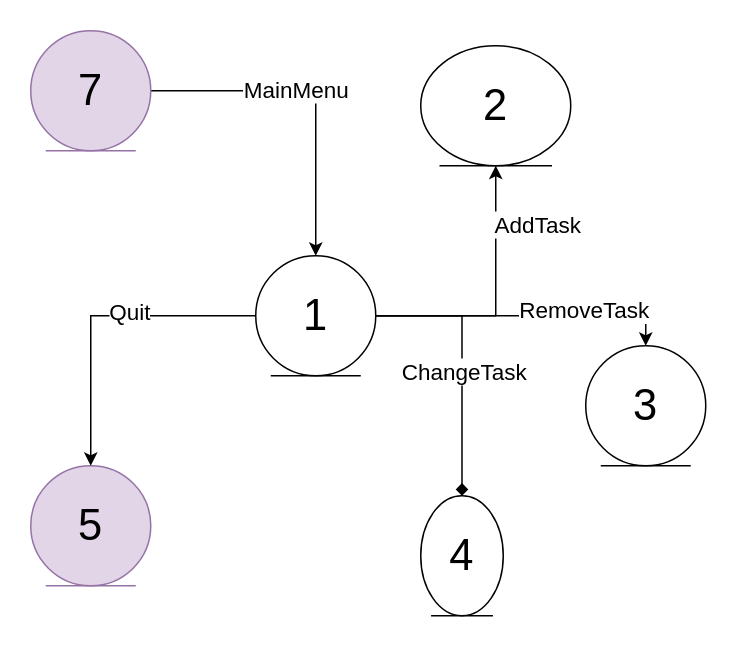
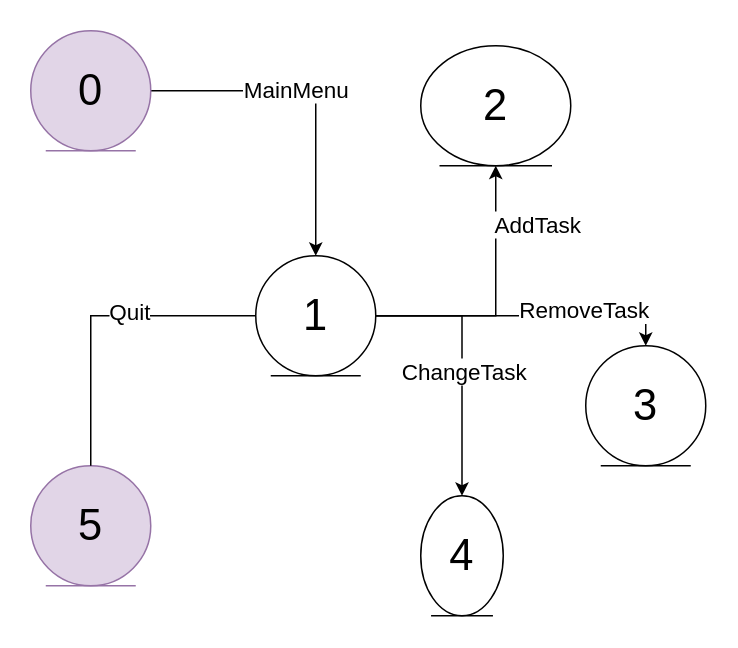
  <mxCell id="0" />
  <mxCell id="1" parent="0" />
  <mxCell id="2" style="edgeStyle=orthogonalEdgeStyle;rounded=0;orthogonalLoop=1;jettySize=auto;html=1;" edge="1" parent="1" source="4" target="14"><mxGeometry relative="1" as="geometry" /></mxCell>
  <mxCell id="3" value="&lt;font style=&quot;font-size: 15px&quot;&gt;MainMenu&lt;/font&gt;" style="text;html=1;align=center;verticalAlign=middle;resizable=0;points=[];labelBackgroundColor=#ffffff;" vertex="1" connectable="0" parent="2"><mxGeometry x="-0.128" y="2" relative="1" as="geometry"><mxPoint as="offset" /></mxGeometry></mxCell>
- <mxCell id="4" value="&lt;font style=&quot;font-size: 29px&quot;&gt;7&lt;/font&gt;" style="ellipse;shape=umlEntity;whiteSpace=wrap;html=1;fillColor=#e1d5e7;strokeColor=#9673a6;" vertex="1" parent="1"><mxGeometry x="20" y="20" width="80" height="80" as="geometry" /></mxCell>
+ <mxCell id="4" value="&lt;font style=&quot;font-size: 29px&quot;&gt;0&lt;/font&gt;" style="ellipse;shape=umlEntity;whiteSpace=wrap;html=1;fillColor=#e1d5e7;strokeColor=#9673a6;" vertex="1" parent="1"><mxGeometry x="20" y="20" width="80" height="80" as="geometry" /></mxCell>
  <mxCell id="5" value="&lt;font style=&quot;font-size: 29px&quot;&gt;5&lt;/font&gt;" style="ellipse;shape=umlEntity;whiteSpace=wrap;html=1;fillColor=#e1d5e7;strokeColor=#9673a6;" vertex="1" parent="1"><mxGeometry x="20" y="310" width="80" height="80" as="geometry" /></mxCell>
  <mxCell id="6" style="edgeStyle=orthogonalEdgeStyle;rounded=0;orthogonalLoop=1;jettySize=auto;html=1;entryX=0.5;entryY=1;entryDx=0;entryDy=0;" edge="1" parent="1" source="14" target="15"><mxGeometry relative="1" as="geometry" /></mxCell>
  <mxCell id="7" value="&lt;font style=&quot;font-size: 15px&quot;&gt;AddTask&lt;/font&gt;" style="text;html=1;align=center;verticalAlign=middle;resizable=0;points=[];labelBackgroundColor=#ffffff;" vertex="1" connectable="0" parent="6"><mxGeometry x="-0.177" y="31" relative="1" as="geometry"><mxPoint x="33" y="-31" as="offset" /></mxGeometry></mxCell>
  <mxCell id="8" style="edgeStyle=orthogonalEdgeStyle;rounded=0;orthogonalLoop=1;jettySize=auto;html=1;entryX=0.5;entryY=0;entryDx=0;entryDy=0;" edge="1" parent="1" source="14" target="16"><mxGeometry relative="1" as="geometry" /></mxCell>
  <mxCell id="9" value="&lt;font style=&quot;font-size: 15px&quot;&gt;RemoveTask&lt;/font&gt;" style="text;html=1;align=center;verticalAlign=middle;resizable=0;points=[];labelBackgroundColor=#ffffff;" vertex="1" connectable="0" parent="8"><mxGeometry x="0.378" y="5" relative="1" as="geometry"><mxPoint as="offset" /></mxGeometry></mxCell>
- <mxCell id="10" style="edgeStyle=orthogonalEdgeStyle;rounded=0;orthogonalLoop=1;jettySize=auto;html=1;entryX=0.5;entryY=0;entryDx=0;entryDy=0;endArrow=diamond;" edge="1" parent="1" source="14" target="17"><mxGeometry relative="1" as="geometry" /></mxCell>
+ <mxCell id="10" style="edgeStyle=orthogonalEdgeStyle;rounded=0;orthogonalLoop=1;jettySize=auto;html=1;entryX=0.5;entryY=0;entryDx=0;entryDy=0;" edge="1" parent="1" source="14" target="17"><mxGeometry relative="1" as="geometry" /></mxCell>
  <mxCell id="11" value="&lt;font style=&quot;font-size: 15px&quot;&gt;ChangeTask&lt;/font&gt;" style="text;html=1;align=center;verticalAlign=middle;resizable=0;points=[];labelBackgroundColor=#ffffff;" vertex="1" connectable="0" parent="10"><mxGeometry x="-0.264" y="-28" relative="1" as="geometry"><mxPoint x="29" y="29" as="offset" /></mxGeometry></mxCell>
- <mxCell id="12" style="edgeStyle=orthogonalEdgeStyle;rounded=0;orthogonalLoop=1;jettySize=auto;html=1;entryX=0.5;entryY=0;entryDx=0;entryDy=0;" edge="1" parent="1" source="14" target="5"><mxGeometry relative="1" as="geometry" /></mxCell>
+ <mxCell id="12" style="edgeStyle=orthogonalEdgeStyle;rounded=0;orthogonalLoop=1;jettySize=auto;html=1;entryX=0.5;entryY=0;entryDx=0;entryDy=0;endArrow=none;" edge="1" parent="1" source="14" target="5"><mxGeometry relative="1" as="geometry" /></mxCell>
  <mxCell id="13" value="&lt;font style=&quot;font-size: 15px&quot;&gt;Quit&lt;/font&gt;" style="text;html=1;align=center;verticalAlign=middle;resizable=0;points=[];labelBackgroundColor=#ffffff;" vertex="1" connectable="0" parent="12"><mxGeometry x="-0.187" y="-4" relative="1" as="geometry"><mxPoint as="offset" /></mxGeometry></mxCell>
  <mxCell id="14" value="&lt;font style=&quot;font-size: 29px&quot;&gt;1&lt;/font&gt;" style="ellipse;shape=umlEntity;whiteSpace=wrap;html=1;" vertex="1" parent="1"><mxGeometry x="170" y="170" width="80" height="80" as="geometry" /></mxCell>
  <mxCell id="15" value="&lt;font style=&quot;font-size: 29px&quot;&gt;2&lt;/font&gt;" style="ellipse;shape=umlEntity;whiteSpace=wrap;html=1;" vertex="1" parent="1"><mxGeometry x="280" y="30" width="100" height="80" as="geometry" /></mxCell>
  <mxCell id="16" value="&lt;font style=&quot;font-size: 29px&quot;&gt;3&lt;/font&gt;" style="ellipse;shape=umlEntity;whiteSpace=wrap;html=1;" vertex="1" parent="1"><mxGeometry x="390" y="230" width="80" height="80" as="geometry" /></mxCell>
  <mxCell id="17" value="&lt;font style=&quot;font-size: 29px&quot;&gt;4&lt;/font&gt;" style="ellipse;shape=umlEntity;whiteSpace=wrap;html=1;" vertex="1" parent="1"><mxGeometry x="280" y="330" width="55" height="80" as="geometry" /></mxCell>
